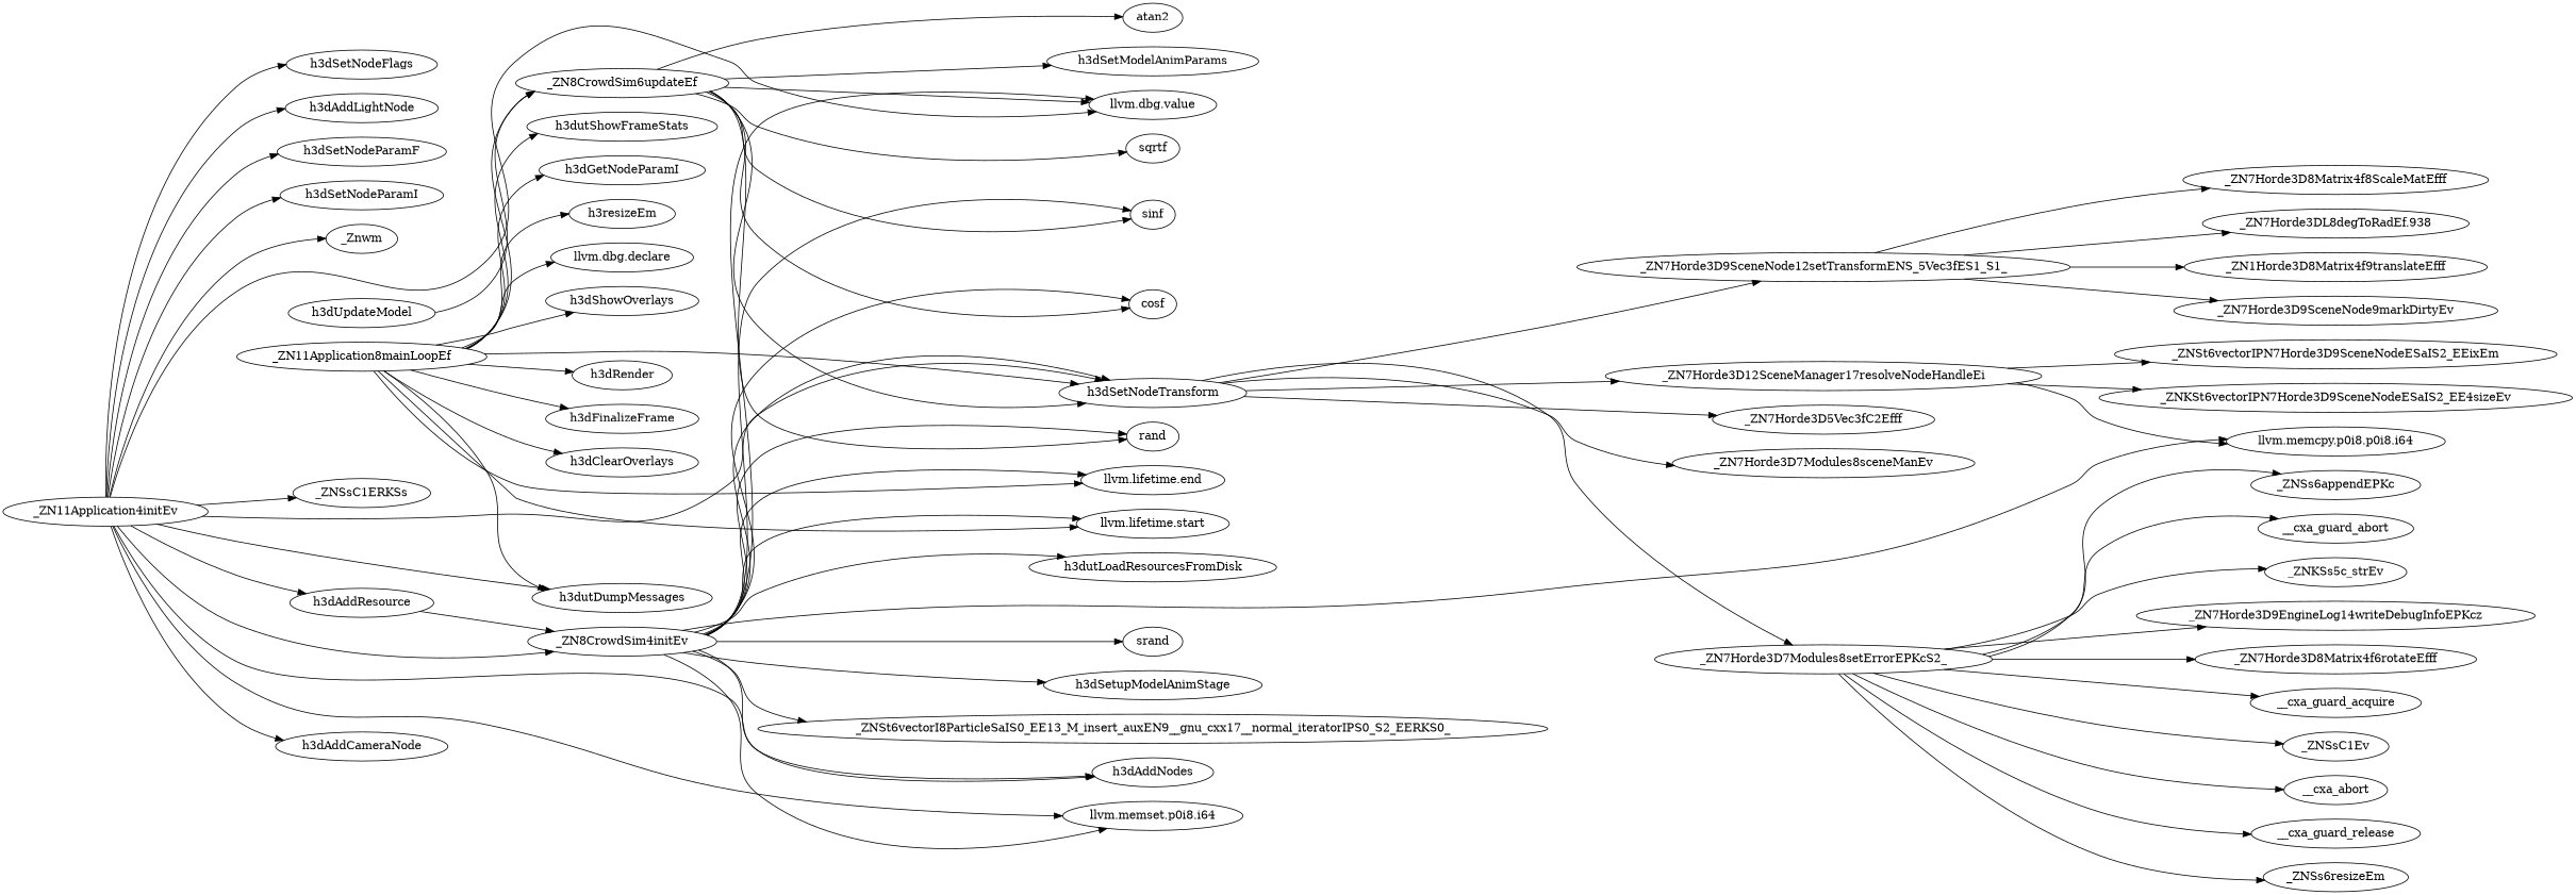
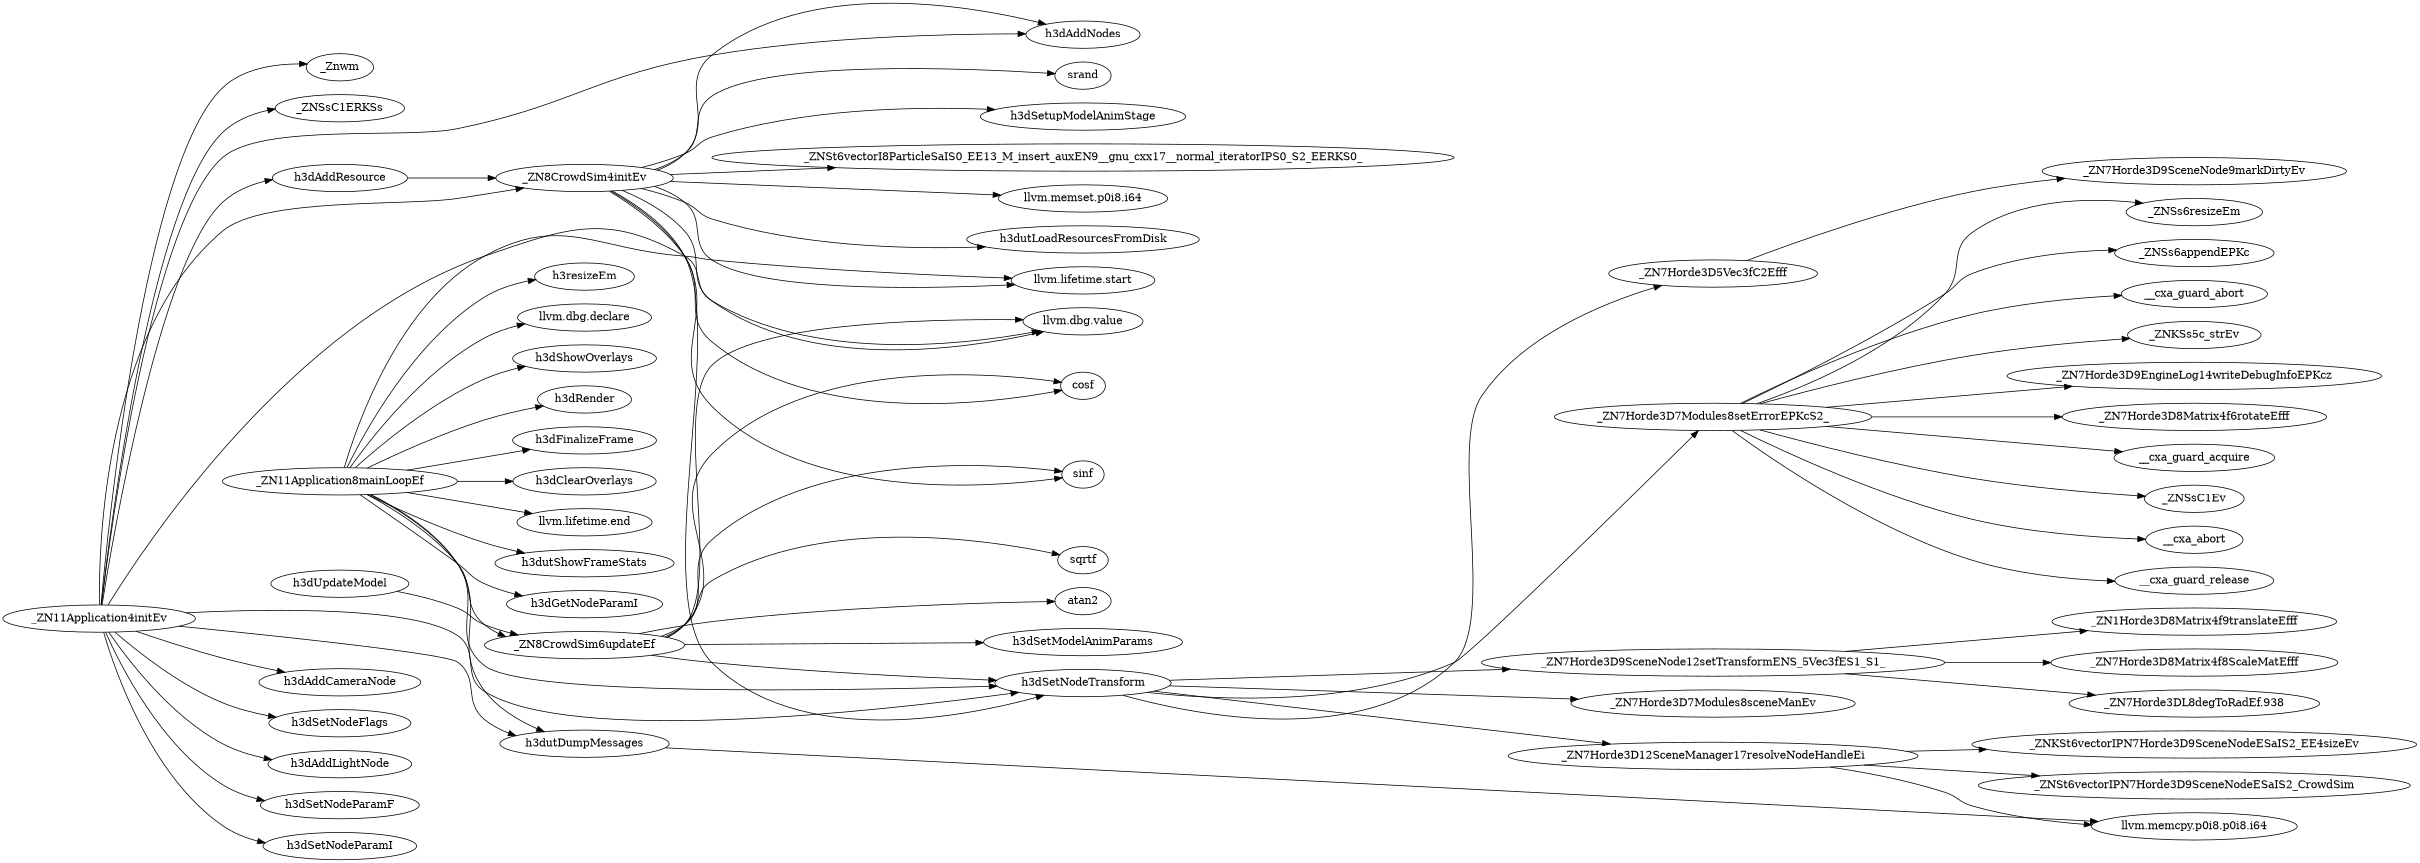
  digraph {
    rankdir=LR
    _ZN11Application4initEv
    "llvm.dbg.value"
    h3dutDumpMessages
    h3dAddResource
    h3dAddCameraNode
    h3dAddNodes
    h3dSetNodeTransform
    h3dSetNodeFlags
    h3dAddLightNode
    h3dSetNodeParamF
    h3dSetNodeParamI
    _Znwm
    _ZNSsC1ERKSs
    "llvm.memset.p0i8.i64"
    _ZN8CrowdSim4initEv
    _ZN7Horde3D7Modules8setErrorEPKcS2_
    _ZN7Horde3D9SceneNode12setTransformENS_5Vec3fES1_S1_
    _ZN7Horde3D7Modules8sceneManEv
    _ZN7Horde3D12SceneManager17resolveNodeHandleEi
    _ZN7Horde3D5Vec3fC2Efff
    h3dutLoadResourcesFromDisk
    srand
    "llvm.lifetime.start"
    h3dSetupModelAnimStage
    sinf
    cosf
-   rand
    "llvm.memcpy.p0i8.p0i8.i64"
    _ZNSt6vectorI8ParticleSaIS0_EE13_M_insert_auxEN9__gnu_cxx17__normal_iteratorIPS0_S2_EERKS0_
    "llvm.lifetime.end"
    __cxa_guard_acquire
    _ZNSsC1Ev
    n33 [label=__cxa_abort]
    __cxa_guard_release
    _ZNSs6resizeEm
    _ZNSs6appendEPKc
    __cxa_guard_abort
    _ZNKSs5c_strEv
    _ZN7Horde3D9EngineLog14writeDebugInfoEPKcz
    _ZN7Horde3D8Matrix4f6rotateEfff
    _ZN7Horde3D8Matrix4f8ScaleMatEfff
    "_ZN7Horde3DL8degToRadEf.938"
    n43 [label=_ZN1Horde3D8Matrix4f9translateEfff]
    _ZN7Horde3D9SceneNode9markDirtyEv
    _ZNKSt6vectorIPN7Horde3D9SceneNodeESaIS2_EE4sizeEv
-   _ZNSt6vectorIPN7Horde3D9SceneNodeESaIS2_EEixEm
+   _ZNSt6vectorIPN7Horde3D9SceneNodeESaIS2_EEixEm [label=_ZNSt6vectorIPN7Horde3D9SceneNodeESaIS2_CrowdSim]
    _ZN11Application8mainLoopEf
    _ZN8CrowdSim6updateEf
    h3dutShowFrameStats
    h3dGetNodeParamI
    n51 [label=h3resizeEm]
    "llvm.dbg.declare"
    h3dShowOverlays
    h3dRender
    h3dFinalizeFrame
    h3dClearOverlays
    sqrtf
    atan2
    h3dSetModelAnimParams
    h3dUpdateModel
    _ZN11Application4initEv -> "llvm.dbg.value"
    _ZN11Application4initEv -> h3dutDumpMessages
    _ZN11Application4initEv -> h3dAddResource
    _ZN11Application4initEv -> h3dAddCameraNode
    _ZN11Application4initEv -> h3dAddNodes
    _ZN11Application4initEv -> h3dSetNodeTransform
    _ZN11Application4initEv -> h3dSetNodeFlags
    _ZN11Application4initEv -> h3dAddLightNode
    _ZN11Application4initEv -> h3dSetNodeParamF
    _ZN11Application4initEv -> h3dSetNodeParamI
    _ZN11Application4initEv -> _Znwm
    _ZN11Application4initEv -> _ZNSsC1ERKSs
-   _ZN11Application4initEv -> "llvm.memset.p0i8.i64"
    _ZN11Application4initEv -> _ZN8CrowdSim4initEv
    h3dAddResource -> _ZN8CrowdSim4initEv
    h3dSetNodeTransform -> _ZN7Horde3D7Modules8setErrorEPKcS2_
    h3dSetNodeTransform -> _ZN7Horde3D9SceneNode12setTransformENS_5Vec3fES1_S1_
    h3dSetNodeTransform -> _ZN7Horde3D7Modules8sceneManEv
    h3dSetNodeTransform -> _ZN7Horde3D12SceneManager17resolveNodeHandleEi
    h3dSetNodeTransform -> _ZN7Horde3D5Vec3fC2Efff
    _ZN8CrowdSim4initEv -> "llvm.dbg.value"
    _ZN8CrowdSim4initEv -> h3dAddNodes
    _ZN8CrowdSim4initEv -> h3dSetNodeTransform
    _ZN8CrowdSim4initEv -> "llvm.memset.p0i8.i64"
    _ZN8CrowdSim4initEv -> h3dutLoadResourcesFromDisk
    _ZN8CrowdSim4initEv -> srand
    _ZN8CrowdSim4initEv -> "llvm.lifetime.start"
    _ZN8CrowdSim4initEv -> h3dSetupModelAnimStage
    _ZN8CrowdSim4initEv -> sinf
    _ZN8CrowdSim4initEv -> cosf
-   _ZN8CrowdSim4initEv -> rand
-   _ZN8CrowdSim4initEv -> "llvm.memcpy.p0i8.p0i8.i64"
+   h3dutDumpMessages -> "llvm.memcpy.p0i8.p0i8.i64"
    _ZN8CrowdSim4initEv -> _ZNSt6vectorI8ParticleSaIS0_EE13_M_insert_auxEN9__gnu_cxx17__normal_iteratorIPS0_S2_EERKS0_
-   _ZN8CrowdSim4initEv -> "llvm.lifetime.end"
    _ZN7Horde3D7Modules8setErrorEPKcS2_ -> __cxa_guard_acquire
    _ZN7Horde3D7Modules8setErrorEPKcS2_ -> _ZNSsC1Ev
    _ZN7Horde3D7Modules8setErrorEPKcS2_ -> n33
    _ZN7Horde3D7Modules8setErrorEPKcS2_ -> __cxa_guard_release
    _ZN7Horde3D7Modules8setErrorEPKcS2_ -> _ZNSs6resizeEm
    _ZN7Horde3D7Modules8setErrorEPKcS2_ -> _ZNSs6appendEPKc
    _ZN7Horde3D7Modules8setErrorEPKcS2_ -> __cxa_guard_abort
    _ZN7Horde3D7Modules8setErrorEPKcS2_ -> _ZNKSs5c_strEv
    _ZN7Horde3D7Modules8setErrorEPKcS2_ -> _ZN7Horde3D9EngineLog14writeDebugInfoEPKcz
    _ZN7Horde3D7Modules8setErrorEPKcS2_ -> _ZN7Horde3D8Matrix4f6rotateEfff
    _ZN7Horde3D9SceneNode12setTransformENS_5Vec3fES1_S1_ -> _ZN7Horde3D8Matrix4f8ScaleMatEfff
    _ZN7Horde3D9SceneNode12setTransformENS_5Vec3fES1_S1_ -> "_ZN7Horde3DL8degToRadEf.938"
    _ZN7Horde3D9SceneNode12setTransformENS_5Vec3fES1_S1_ -> n43
-   _ZN7Horde3D9SceneNode12setTransformENS_5Vec3fES1_S1_ -> _ZN7Horde3D9SceneNode9markDirtyEv
+   _ZN7Horde3D5Vec3fC2Efff -> _ZN7Horde3D9SceneNode9markDirtyEv
    _ZN7Horde3D12SceneManager17resolveNodeHandleEi -> "llvm.memcpy.p0i8.p0i8.i64"
    _ZN7Horde3D12SceneManager17resolveNodeHandleEi -> _ZNKSt6vectorIPN7Horde3D9SceneNodeESaIS2_EE4sizeEv
    _ZN7Horde3D12SceneManager17resolveNodeHandleEi -> _ZNSt6vectorIPN7Horde3D9SceneNodeESaIS2_EEixEm
    _ZN11Application8mainLoopEf -> h3dutDumpMessages
    _ZN11Application8mainLoopEf -> h3dSetNodeTransform
    _ZN11Application8mainLoopEf -> "llvm.lifetime.start"
    _ZN11Application8mainLoopEf -> "llvm.lifetime.end"
    _ZN11Application8mainLoopEf -> _ZN8CrowdSim6updateEf
    _ZN11Application8mainLoopEf -> h3dutShowFrameStats
    _ZN11Application8mainLoopEf -> h3dGetNodeParamI
    _ZN11Application8mainLoopEf -> n51
    _ZN11Application8mainLoopEf -> "llvm.dbg.declare"
    _ZN11Application8mainLoopEf -> h3dShowOverlays
    _ZN11Application8mainLoopEf -> h3dRender
    _ZN11Application8mainLoopEf -> h3dFinalizeFrame
    _ZN11Application8mainLoopEf -> h3dClearOverlays
    _ZN8CrowdSim6updateEf -> "llvm.dbg.value"
    _ZN8CrowdSim6updateEf -> h3dSetNodeTransform
    _ZN8CrowdSim6updateEf -> sinf
    _ZN8CrowdSim6updateEf -> cosf
-   _ZN8CrowdSim6updateEf -> rand
    _ZN8CrowdSim6updateEf -> sqrtf
    _ZN8CrowdSim6updateEf -> atan2
    _ZN8CrowdSim6updateEf -> h3dSetModelAnimParams
    h3dUpdateModel -> _ZN8CrowdSim6updateEf
  }
